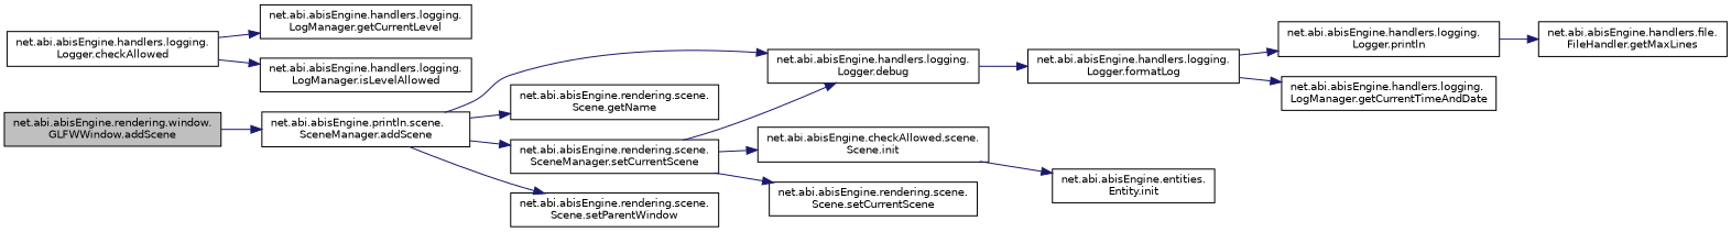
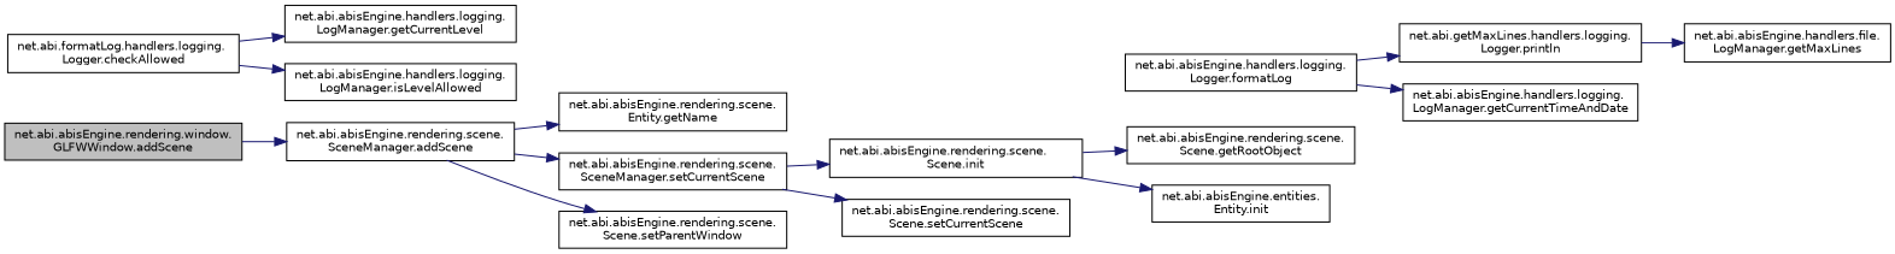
  digraph {
    rankdir=LR
    node [color=black fillcolor=white fontname=Helvetica fontsize=10 shape=record style=filled]
    edge [color=midnightblue fontname=Helvetica fontsize=10 labelfontname=Helvetica labelfontsize=10 style=solid]
    n1 [fillcolor=grey75 fontcolor=black height=0.2 label="net.abi.abisEngine.rendering.window.\lGLFWWindow.addScene" width=0.4]
-   n2 [height=0.2 label="net.abi.abisEngine.println.scene.\lSceneManager.addScene" width=0.4]
-   n3 [height=0.2 label="net.abi.abisEngine.handlers.logging.\lLogger.debug" width=0.4]
-   n4 [height=0.2 label="net.abi.abisEngine.rendering.scene.\lScene.getName" width=0.4]
+   n2 [height=0.2 label="net.abi.abisEngine.rendering.scene.\lSceneManager.addScene" width=0.4]
+   n4 [height=0.2 label="net.abi.abisEngine.rendering.scene.\lEntity.getName" width=0.4]
    n5 [height=0.2 label="net.abi.abisEngine.rendering.scene.\lSceneManager.setCurrentScene" width=0.4]
    n6 [height=0.2 label="net.abi.abisEngine.rendering.scene.\lScene.setParentWindow" width=0.4]
    n7 [height=0.2 label="net.abi.abisEngine.handlers.logging.\lLogger.formatLog" width=0.4]
-   n8 [height=0.2 label="net.abi.abisEngine.checkAllowed.scene.\lScene.init" width=0.4]
+   n8 [height=0.2 label="net.abi.abisEngine.rendering.scene.\lScene.init" width=0.4]
    n9 [height=0.2 label="net.abi.abisEngine.rendering.scene.\lScene.setCurrentScene" width=0.4]
-   n10 [height=0.2 label="net.abi.abisEngine.handlers.logging.\lLogger.checkAllowed" width=0.4]
+   n10 [height=0.2 label="net.abi.formatLog.handlers.logging.\lLogger.checkAllowed" width=0.4]
    n11 [height=0.2 label="net.abi.abisEngine.handlers.logging.\lLogManager.getCurrentLevel" width=0.4]
    n12 [height=0.2 label="net.abi.abisEngine.handlers.logging.\lLogManager.isLevelAllowed" width=0.4]
-   n13 [height=0.2 label="net.abi.abisEngine.handlers.logging.\lLogger.println" width=0.4]
+   n13 [height=0.2 label="net.abi.getMaxLines.handlers.logging.\lLogger.println" width=0.4]
    n14 [height=0.2 label="net.abi.abisEngine.handlers.logging.\lLogManager.getCurrentTimeAndDate" width=0.4]
-   n15 [height=0.2 label="net.abi.abisEngine.handlers.file.\lFileHandler.getMaxLines" width=0.4]
+   n15 [height=0.2 label="net.abi.abisEngine.handlers.file.\lLogManager.getMaxLines" width=0.4]
+   n16 [height=0.2 label="net.abi.abisEngine.rendering.scene.\lScene.getRootObject" width=0.4]
    n17 [height=0.2 label="net.abi.abisEngine.entities.\lEntity.init" width=0.4]
    n1 -> n2
-   n2 -> n3
    n2 -> n4
    n2 -> n5
    n2 -> n6
-   n3 -> n7
-   n5 -> n3
    n5 -> n8
    n5 -> n9
    n7 -> n13
    n7 -> n14
+   n8 -> n16
    n8 -> n17
    n10 -> n11
    n10 -> n12
    n13 -> n15
  }
